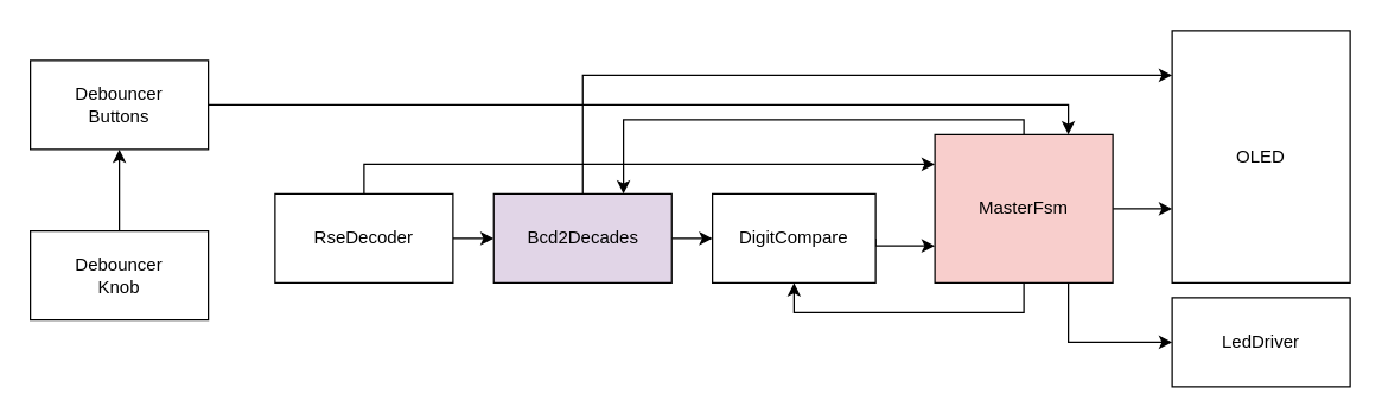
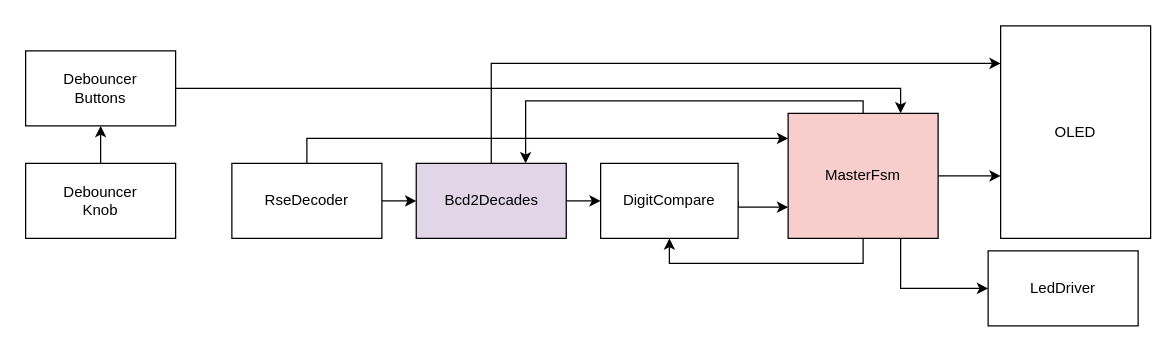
  <mxCell id="0" />
  <mxCell id="1" parent="0" />
  <mxCell id="2" style="edgeStyle=orthogonalEdgeStyle;rounded=0;orthogonalLoop=1;jettySize=auto;html=1;" edge="1" parent="1" source="3" target="11"><mxGeometry relative="1" as="geometry" /></mxCell>
- <mxCell id="3" value="&lt;div&gt;Debouncer&lt;/div&gt;&lt;div&gt;Knob&lt;/div&gt;" style="rounded=0;whiteSpace=wrap;html=1;" vertex="1" parent="1"><mxGeometry x="20" y="155" width="120" height="60" as="geometry" /></mxCell>
+ <mxCell id="3" value="&lt;div&gt;Debouncer&lt;/div&gt;&lt;div&gt;Knob&lt;/div&gt;" style="rounded=0;whiteSpace=wrap;html=1;" vertex="1" parent="1"><mxGeometry y="130" width="120" height="60" as="geometry" x="20" /></mxCell>
  <mxCell id="4" style="edgeStyle=orthogonalEdgeStyle;rounded=0;orthogonalLoop=1;jettySize=auto;html=1;" edge="1" parent="1" source="6" target="9"><mxGeometry relative="1" as="geometry" /></mxCell>
  <mxCell id="5" style="edgeStyle=orthogonalEdgeStyle;rounded=0;orthogonalLoop=1;jettySize=auto;html=1;" edge="1" parent="1" source="6" target="16"><mxGeometry relative="1" as="geometry"><Array as="points"><mxPoint x="245" y="110" /></Array></mxGeometry></mxCell>
  <mxCell id="6" value="&lt;div&gt;RseDecoder&lt;/div&gt;" style="rounded=0;whiteSpace=wrap;html=1;" vertex="1" parent="1"><mxGeometry x="185" y="130" width="120" height="60" as="geometry" /></mxCell>
  <mxCell id="7" style="edgeStyle=orthogonalEdgeStyle;rounded=0;orthogonalLoop=1;jettySize=auto;html=1;" edge="1" parent="1" source="9" target="19"><mxGeometry relative="1" as="geometry" /></mxCell>
  <mxCell id="8" style="edgeStyle=orthogonalEdgeStyle;rounded=0;orthogonalLoop=1;jettySize=auto;html=1;" edge="1" parent="1" source="9" target="20"><mxGeometry relative="1" as="geometry"><Array as="points"><mxPoint x="393" y="50" /></Array></mxGeometry></mxCell>
  <mxCell id="9" value="Bcd2Decades" style="rounded=0;whiteSpace=wrap;html=1;fillColor=#e1d5e7;" vertex="1" parent="1"><mxGeometry x="332.5" y="130" width="120" height="60" as="geometry" /></mxCell>
  <mxCell id="10" style="edgeStyle=orthogonalEdgeStyle;rounded=0;orthogonalLoop=1;jettySize=auto;html=1;" edge="1" parent="1" source="11" target="16"><mxGeometry relative="1" as="geometry"><Array as="points"><mxPoint x="720" y="70" /></Array></mxGeometry></mxCell>
  <mxCell id="11" value="&lt;div&gt;Debouncer&lt;/div&gt;&lt;div&gt;Buttons&lt;br&gt;&lt;/div&gt;" style="rounded=0;whiteSpace=wrap;html=1;" vertex="1" parent="1"><mxGeometry y="40" width="120" height="60" as="geometry" x="20" /></mxCell>
  <mxCell id="12" style="edgeStyle=orthogonalEdgeStyle;rounded=0;orthogonalLoop=1;jettySize=auto;html=1;" edge="1" parent="1" source="16" target="20"><mxGeometry relative="1" as="geometry"><Array as="points"><mxPoint x="790" y="140" /><mxPoint x="790" y="140" /></Array></mxGeometry></mxCell>
  <mxCell id="13" style="edgeStyle=orthogonalEdgeStyle;rounded=0;orthogonalLoop=1;jettySize=auto;html=1;entryX=0.5;entryY=1;entryDx=0;entryDy=0;" edge="1" parent="1" source="16" target="19"><mxGeometry relative="1" as="geometry"><Array as="points"><mxPoint x="690" y="210" /><mxPoint x="535" y="210" /></Array></mxGeometry></mxCell>
  <mxCell id="14" style="edgeStyle=orthogonalEdgeStyle;rounded=0;orthogonalLoop=1;jettySize=auto;html=1;" edge="1" parent="1" source="16" target="9"><mxGeometry relative="1" as="geometry"><Array as="points"><mxPoint x="690" y="80" /><mxPoint x="420" y="80" /></Array></mxGeometry></mxCell>
  <mxCell id="15" style="edgeStyle=orthogonalEdgeStyle;rounded=0;orthogonalLoop=1;jettySize=auto;html=1;entryX=0;entryY=0.5;entryDx=0;entryDy=0;" edge="1" parent="1" source="16" target="17"><mxGeometry relative="1" as="geometry"><Array as="points"><mxPoint x="720" y="230" /></Array></mxGeometry></mxCell>
  <mxCell id="16" value="MasterFsm" style="rounded=0;whiteSpace=wrap;html=1;fillColor=#f8cecc;" vertex="1" parent="1"><mxGeometry x="630" y="90" width="120" height="100" as="geometry" /></mxCell>
  <mxCell id="17" value="&lt;div&gt;LedDriver&lt;/div&gt;" style="rounded=0;whiteSpace=wrap;html=1;" vertex="1" parent="1"><mxGeometry x="790" y="200" width="120" height="60" as="geometry" /></mxCell>
  <mxCell id="18" style="edgeStyle=orthogonalEdgeStyle;rounded=0;orthogonalLoop=1;jettySize=auto;html=1;entryX=0;entryY=0.75;entryDx=0;entryDy=0;exitX=1;exitY=0.5;exitDx=0;exitDy=0;" edge="1" parent="1" source="19" target="16"><mxGeometry relative="1" as="geometry"><Array as="points"><mxPoint x="590" y="165" /></Array></mxGeometry></mxCell>
  <mxCell id="19" value="&lt;div&gt;DigitCompare&lt;/div&gt;" style="rounded=0;whiteSpace=wrap;html=1;" vertex="1" parent="1"><mxGeometry x="480" y="130" width="110" height="60" as="geometry" /></mxCell>
- <mxCell id="20" value="OLED" style="rounded=0;whiteSpace=wrap;html=1;" vertex="1" parent="1"><mxGeometry x="790" y="20" width="120" height="170" as="geometry" /></mxCell>
+ <mxCell id="20" value="OLED" style="rounded=0;whiteSpace=wrap;html=1;" vertex="1" parent="1"><mxGeometry x="800" y="20" width="120" height="170" as="geometry" /></mxCell>
